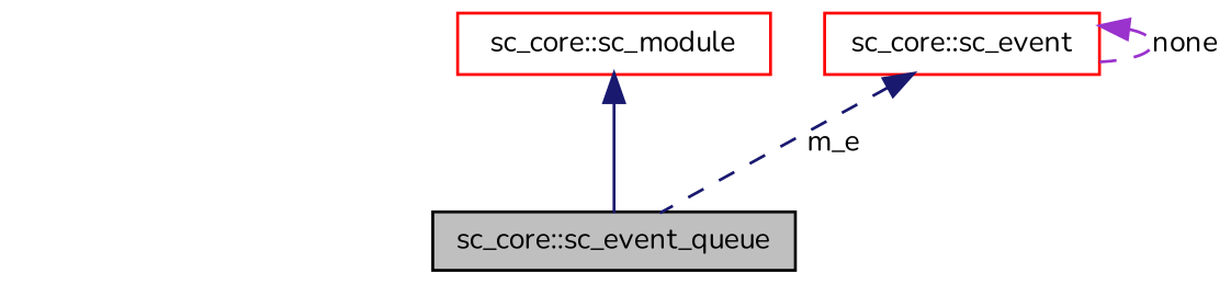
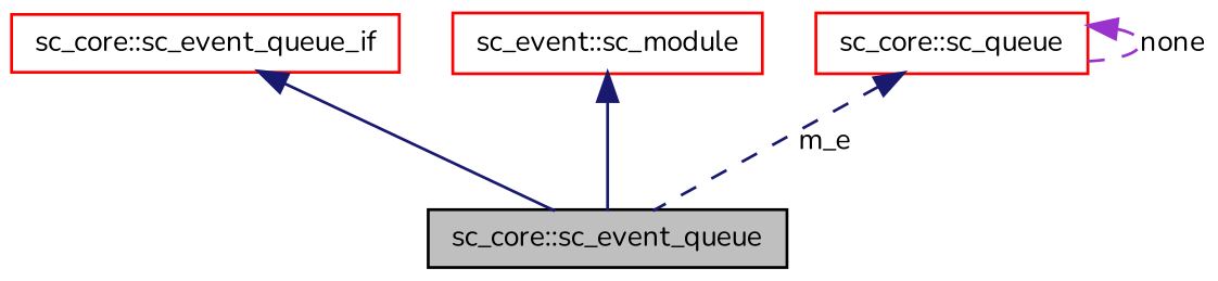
  digraph {
    fontname=Nunito
    node [color=red fillcolor=white fontname=Nunito fontsize=10 shape=record style=filled]
    edge [color=midnightblue dir=back fontname=Nunito fontsize=10 labelfontname=FreeSans labelfontsize=10 style=solid]
    n1 [color=black fillcolor=grey75 fontcolor=black height=0.2 label="sc_core::sc_event_queue" width=0.4]
-   n3 [height=0.2 label="sc_core::sc_module" width=0.4]
-   n4 [height=0.2 label="sc_core::sc_event" width=0.4]
+   n2 [height=0.2 label="sc_core::sc_event_queue_if" width=0.4]
+   n3 [height=0.2 label="sc_event::sc_module" width=0.4]
+   n4 [height=0.2 label="sc_core::sc_queue" width=0.4]
+   n2 -> n1
    n3 -> n1
    n4 -> n1 [label=m_e style=dashed]
    n4 -> n4 [color=darkorchid3 label=none style=dashed]
  }
